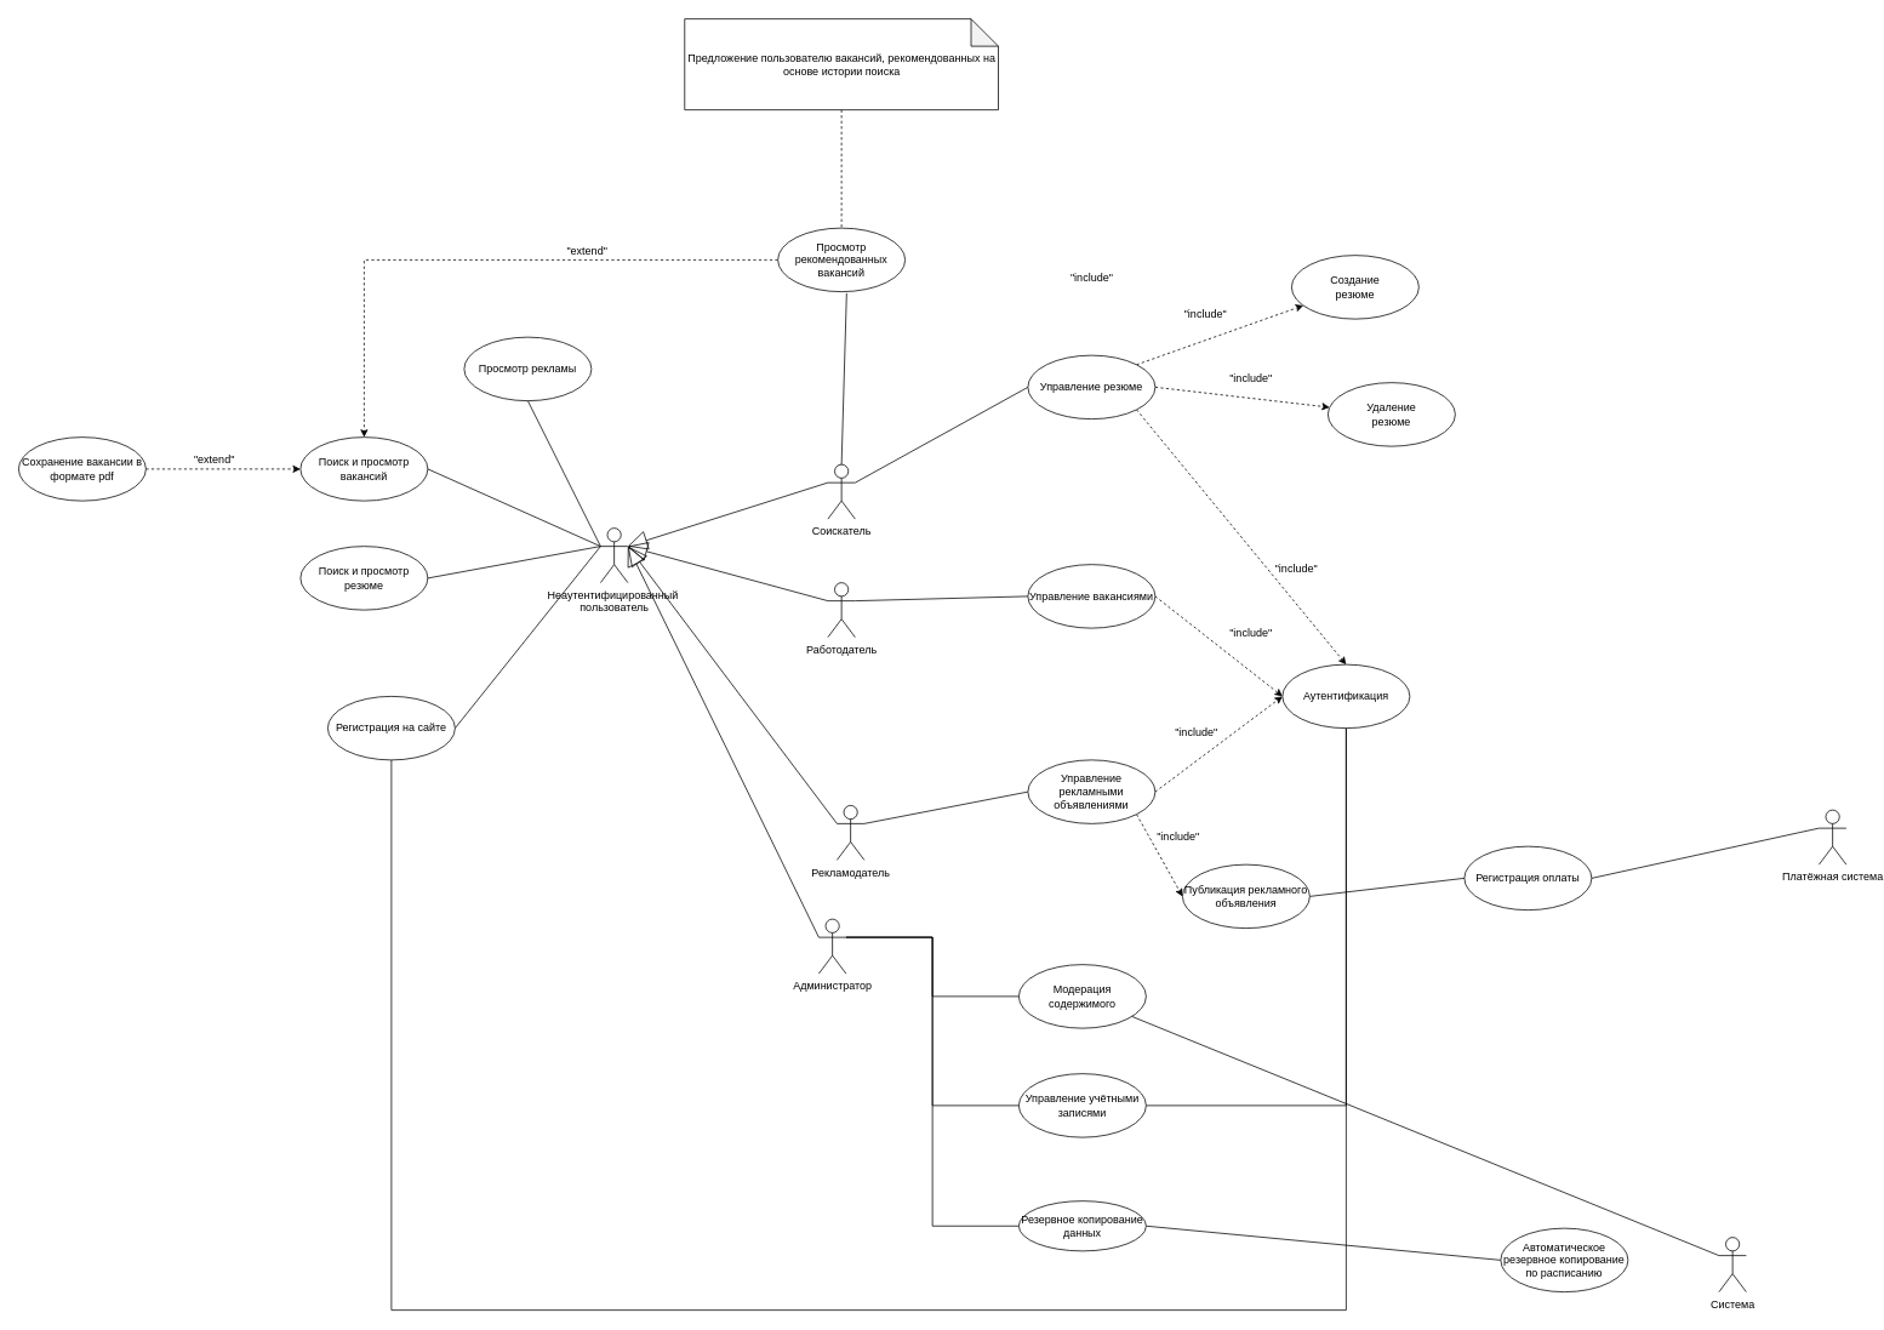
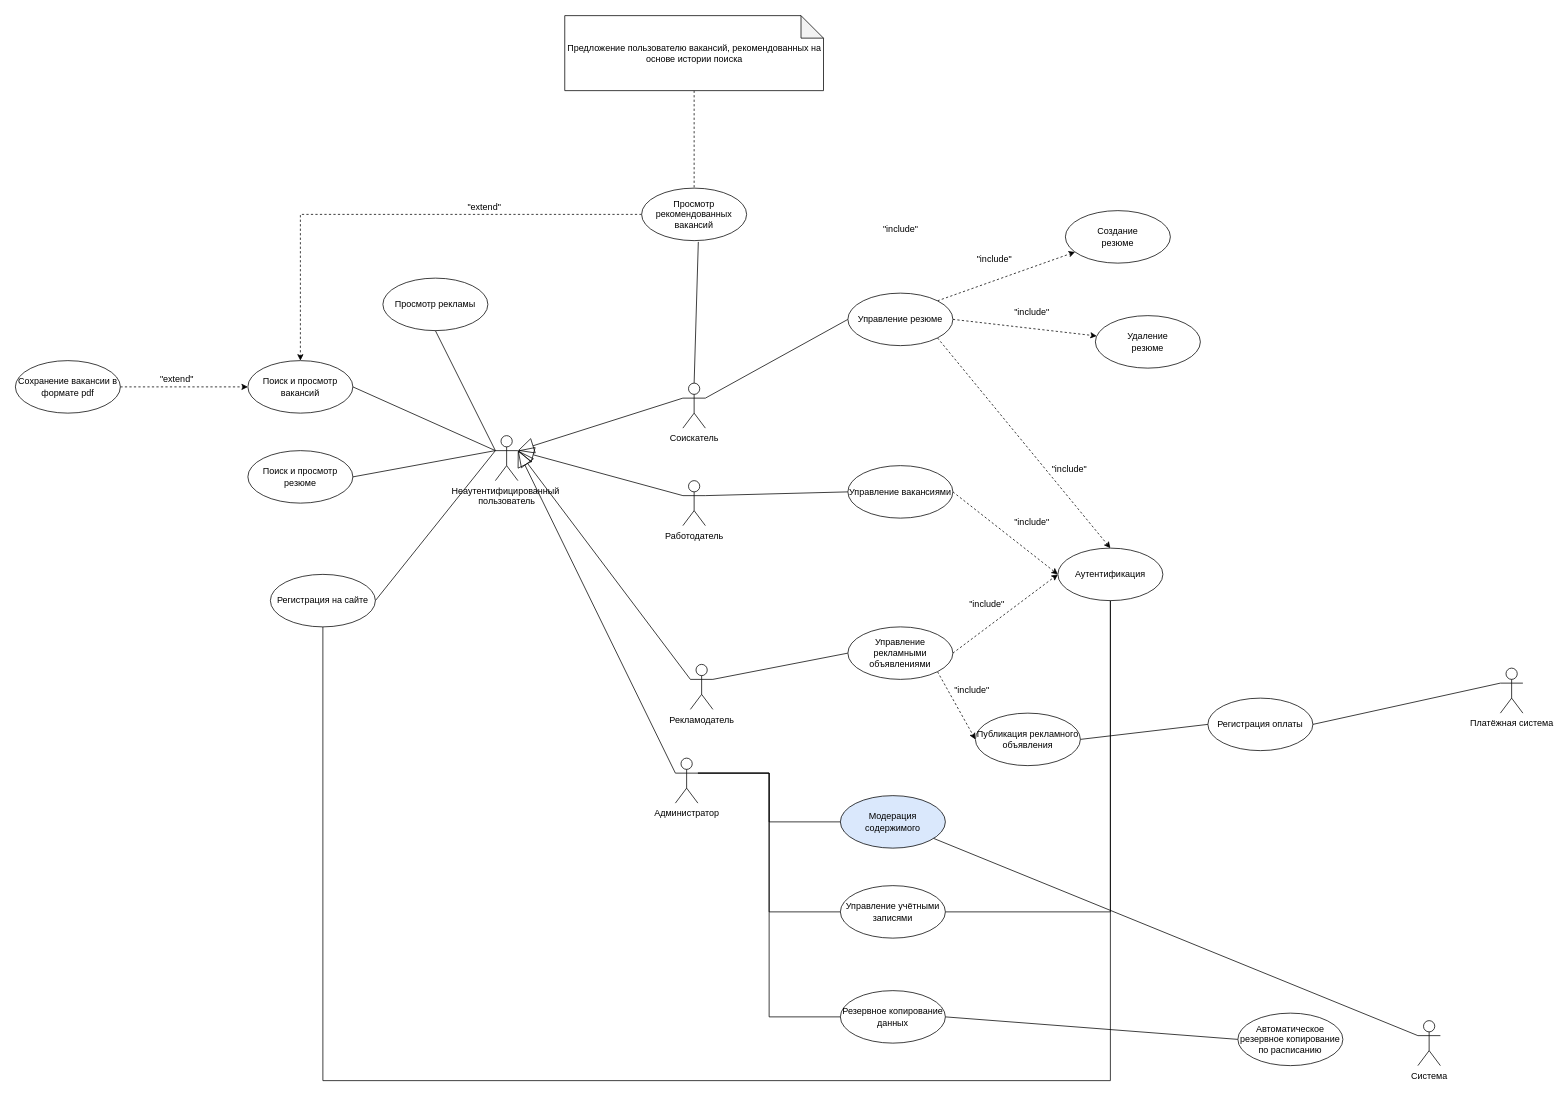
  <mxCell id="0" />
  <mxCell id="1" parent="0" />
  <mxCell id="2" style="rounded=0;orthogonalLoop=1;jettySize=auto;html=1;exitX=1;exitY=0.333;exitDx=0;exitDy=0;exitPerimeter=0;entryX=0;entryY=0.5;entryDx=0;entryDy=0;endArrow=none;endFill=0;" edge="1" parent="1" source="3" target="18"><mxGeometry relative="1" as="geometry" /></mxCell>
  <mxCell id="3" value="Соискатель" style="shape=umlActor;verticalLabelPosition=bottom;verticalAlign=top;html=1;" vertex="1" parent="1"><mxGeometry x="910" y="510" width="30" height="60" as="geometry" /></mxCell>
  <mxCell id="4" style="rounded=0;orthogonalLoop=1;jettySize=auto;html=1;exitX=1;exitY=0.333;exitDx=0;exitDy=0;exitPerimeter=0;entryX=0;entryY=0.5;entryDx=0;entryDy=0;endArrow=none;endFill=0;" edge="1" parent="1" source="6" target="20"><mxGeometry relative="1" as="geometry" /></mxCell>
  <mxCell id="5" style="rounded=0;orthogonalLoop=1;jettySize=auto;html=1;exitX=0;exitY=0.333;exitDx=0;exitDy=0;exitPerimeter=0;endArrow=block;endFill=0;endSize=19;" edge="1" parent="1" source="6"><mxGeometry relative="1" as="geometry"><mxPoint x="690" y="600" as="targetPoint" /></mxGeometry></mxCell>
  <mxCell id="6" value="Работодатель" style="shape=umlActor;verticalLabelPosition=bottom;verticalAlign=top;html=1;" vertex="1" parent="1"><mxGeometry x="910" y="640" width="30" height="60" as="geometry" /></mxCell>
  <mxCell id="7" style="rounded=0;orthogonalLoop=1;jettySize=auto;html=1;exitX=1;exitY=0.333;exitDx=0;exitDy=0;exitPerimeter=0;entryX=0;entryY=0.5;entryDx=0;entryDy=0;endArrow=none;endFill=0;" edge="1" parent="1" source="8" target="27"><mxGeometry relative="1" as="geometry" /></mxCell>
  <mxCell id="8" value="Рекламодатель" style="shape=umlActor;verticalLabelPosition=bottom;verticalAlign=top;html=1;" vertex="1" parent="1"><mxGeometry x="920" y="885" width="30" height="60" as="geometry" /></mxCell>
  <mxCell id="9" style="edgeStyle=orthogonalEdgeStyle;rounded=0;orthogonalLoop=1;jettySize=auto;html=1;exitX=1;exitY=0.333;exitDx=0;exitDy=0;exitPerimeter=0;entryX=0;entryY=0.5;entryDx=0;entryDy=0;endArrow=none;endFill=0;" edge="1" parent="1" source="13" target="29"><mxGeometry relative="1" as="geometry" /></mxCell>
  <mxCell id="10" style="edgeStyle=orthogonalEdgeStyle;rounded=0;orthogonalLoop=1;jettySize=auto;html=1;exitX=1;exitY=0.333;exitDx=0;exitDy=0;exitPerimeter=0;entryX=0;entryY=0.5;entryDx=0;entryDy=0;endArrow=none;endFill=0;" edge="1" parent="1" source="13" target="31"><mxGeometry relative="1" as="geometry" /></mxCell>
  <mxCell id="11" style="edgeStyle=orthogonalEdgeStyle;rounded=0;orthogonalLoop=1;jettySize=auto;html=1;exitX=1;exitY=0.333;exitDx=0;exitDy=0;exitPerimeter=0;entryX=0;entryY=0.5;entryDx=0;entryDy=0;endArrow=none;endFill=0;" edge="1" parent="1" source="13" target="33"><mxGeometry relative="1" as="geometry" /></mxCell>
  <mxCell id="12" style="rounded=0;orthogonalLoop=1;jettySize=auto;html=1;exitX=0;exitY=0.333;exitDx=0;exitDy=0;exitPerimeter=0;endArrow=block;endFill=0;endSize=19;" edge="1" parent="1" source="13"><mxGeometry relative="1" as="geometry"><mxPoint x="690" y="600" as="targetPoint" /></mxGeometry></mxCell>
  <mxCell id="13" value="Администратор" style="shape=umlActor;verticalLabelPosition=bottom;verticalAlign=top;html=1;" vertex="1" parent="1"><mxGeometry x="900" y="1010" width="30" height="60" as="geometry" /></mxCell>
  <mxCell id="14" value="Платёжная система" style="shape=umlActor;verticalLabelPosition=bottom;verticalAlign=top;html=1;" vertex="1" parent="1"><mxGeometry x="2000" y="890" width="30" height="60" as="geometry" /></mxCell>
  <mxCell id="15" style="rounded=0;orthogonalLoop=1;jettySize=auto;html=1;exitX=1;exitY=0;exitDx=0;exitDy=0;dashed=1;" edge="1" parent="1" source="18" target="56"><mxGeometry relative="1" as="geometry" /></mxCell>
  <mxCell id="16" style="rounded=0;orthogonalLoop=1;jettySize=auto;html=1;exitX=1;exitY=0.5;exitDx=0;exitDy=0;dashed=1;" edge="1" parent="1" source="18" target="57"><mxGeometry relative="1" as="geometry" /></mxCell>
  <mxCell id="17" style="rounded=0;orthogonalLoop=1;jettySize=auto;html=1;exitX=1;exitY=1;exitDx=0;exitDy=0;entryX=0.5;entryY=0;entryDx=0;entryDy=0;dashed=1;" edge="1" parent="1" source="18" target="41"><mxGeometry relative="1" as="geometry" /></mxCell>
  <mxCell id="18" value="Управление резюме" style="ellipse;whiteSpace=wrap;html=1;" vertex="1" parent="1"><mxGeometry x="1130" y="390" width="140" height="70" as="geometry" /></mxCell>
  <mxCell id="19" style="rounded=0;orthogonalLoop=1;jettySize=auto;html=1;exitX=1;exitY=0.5;exitDx=0;exitDy=0;entryX=0;entryY=0.5;entryDx=0;entryDy=0;dashed=1;" edge="1" parent="1" source="20" target="41"><mxGeometry relative="1" as="geometry" /></mxCell>
  <mxCell id="20" value="Управление вакансиями" style="ellipse;whiteSpace=wrap;html=1;" vertex="1" parent="1"><mxGeometry x="1130" y="620" width="140" height="70" as="geometry" /></mxCell>
  <mxCell id="21" style="edgeStyle=orthogonalEdgeStyle;rounded=0;orthogonalLoop=1;jettySize=auto;html=1;exitX=1;exitY=0.5;exitDx=0;exitDy=0;entryX=0;entryY=0.5;entryDx=0;entryDy=0;dashed=1;" edge="1" parent="1" source="44" target="23"><mxGeometry relative="1" as="geometry" /></mxCell>
  <mxCell id="22" style="edgeStyle=orthogonalEdgeStyle;rounded=0;orthogonalLoop=1;jettySize=auto;html=1;exitX=0;exitY=0.5;exitDx=0;exitDy=0;entryX=0.5;entryY=0;entryDx=0;entryDy=0;dashed=1;" edge="1" parent="1" source="46" target="23"><mxGeometry relative="1" as="geometry" /></mxCell>
  <mxCell id="23" value="Поиск и просмотр вакансий" style="ellipse;whiteSpace=wrap;html=1;" vertex="1" parent="1"><mxGeometry x="330" y="480" width="140" height="70" as="geometry" /></mxCell>
  <mxCell id="24" value="Поиск и просмотр резюме" style="ellipse;whiteSpace=wrap;html=1;" vertex="1" parent="1"><mxGeometry x="330" y="600" width="140" height="70" as="geometry" /></mxCell>
  <mxCell id="25" style="rounded=0;orthogonalLoop=1;jettySize=auto;html=1;exitX=1;exitY=0.5;exitDx=0;exitDy=0;entryX=0;entryY=0.5;entryDx=0;entryDy=0;dashed=1;" edge="1" parent="1" source="27" target="41"><mxGeometry relative="1" as="geometry" /></mxCell>
  <mxCell id="26" style="rounded=0;orthogonalLoop=1;jettySize=auto;html=1;exitX=1;exitY=1;exitDx=0;exitDy=0;entryX=0;entryY=0.5;entryDx=0;entryDy=0;dashed=1;" edge="1" parent="1" source="27" target="54"><mxGeometry relative="1" as="geometry" /></mxCell>
  <mxCell id="27" value="Управление рекламными объявлениями" style="ellipse;whiteSpace=wrap;html=1;" vertex="1" parent="1"><mxGeometry x="1130" y="835" width="140" height="70" as="geometry" /></mxCell>
  <mxCell id="28" value="Просмотр рекламы" style="ellipse;whiteSpace=wrap;html=1;" vertex="1" parent="1"><mxGeometry x="510" y="370" width="140" height="70" as="geometry" /></mxCell>
- <mxCell id="29" value="Модерация содержимого" style="ellipse;whiteSpace=wrap;html=1;" vertex="1" parent="1"><mxGeometry x="1120" y="1060" width="140" height="70" as="geometry" /></mxCell>
+ <mxCell id="29" value="Модерация содержимого" style="ellipse;whiteSpace=wrap;html=1;fillColor=#dae8fc;" vertex="1" parent="1"><mxGeometry x="1120" y="1060" width="140" height="70" as="geometry" /></mxCell>
  <mxCell id="30" style="edgeStyle=orthogonalEdgeStyle;rounded=0;orthogonalLoop=1;jettySize=auto;html=1;exitX=1;exitY=0.5;exitDx=0;exitDy=0;entryX=0.5;entryY=1;entryDx=0;entryDy=0;endArrow=none;endFill=0;" edge="1" parent="1" source="31" target="41"><mxGeometry relative="1" as="geometry" /></mxCell>
  <mxCell id="31" value="Управление учётными записями" style="ellipse;whiteSpace=wrap;html=1;" vertex="1" parent="1"><mxGeometry x="1120" y="1180" width="140" height="70" as="geometry" /></mxCell>
  <mxCell id="32" style="rounded=0;orthogonalLoop=1;jettySize=auto;html=1;exitX=1;exitY=0.5;exitDx=0;exitDy=0;entryX=0;entryY=0.5;entryDx=0;entryDy=0;endArrow=none;endFill=0;" edge="1" parent="1" source="33" target="64"><mxGeometry relative="1" as="geometry" /></mxCell>
- <mxCell id="33" value="Резервное копирование данных" style="ellipse;whiteSpace=wrap;html=1;" vertex="1" parent="1"><mxGeometry x="1120" y="1320" width="140" height="55" as="geometry" /></mxCell>
+ <mxCell id="33" value="Резервное копирование данных" style="ellipse;whiteSpace=wrap;html=1;" vertex="1" parent="1"><mxGeometry x="1120" y="1320" width="140" height="70" as="geometry" /></mxCell>
  <mxCell id="34" style="rounded=0;orthogonalLoop=1;jettySize=auto;html=1;exitX=0;exitY=0.333;exitDx=0;exitDy=0;exitPerimeter=0;entryX=0.5;entryY=1;entryDx=0;entryDy=0;endArrow=none;endFill=0;" edge="1" parent="1" source="38" target="28"><mxGeometry relative="1" as="geometry" /></mxCell>
  <mxCell id="35" style="rounded=0;orthogonalLoop=1;jettySize=auto;html=1;exitX=0;exitY=0.333;exitDx=0;exitDy=0;exitPerimeter=0;entryX=1;entryY=0.5;entryDx=0;entryDy=0;endArrow=none;endFill=0;" edge="1" parent="1" source="38" target="23"><mxGeometry relative="1" as="geometry" /></mxCell>
  <mxCell id="36" style="rounded=0;orthogonalLoop=1;jettySize=auto;html=1;exitX=0;exitY=0.333;exitDx=0;exitDy=0;exitPerimeter=0;entryX=1;entryY=0.5;entryDx=0;entryDy=0;endArrow=none;endFill=0;" edge="1" parent="1" source="38" target="24"><mxGeometry relative="1" as="geometry" /></mxCell>
  <mxCell id="37" style="rounded=0;orthogonalLoop=1;jettySize=auto;html=1;exitX=0;exitY=0.333;exitDx=0;exitDy=0;exitPerimeter=0;entryX=1;entryY=0.5;entryDx=0;entryDy=0;endArrow=none;endFill=0;" edge="1" parent="1" source="38" target="50"><mxGeometry relative="1" as="geometry" /></mxCell>
  <mxCell id="38" value="Неаутентифицированный&amp;nbsp;&lt;br&gt;пользователь" style="shape=umlActor;verticalLabelPosition=bottom;verticalAlign=top;html=1;" vertex="1" parent="1"><mxGeometry x="660" y="580" width="30" height="60" as="geometry" /></mxCell>
  <mxCell id="39" style="rounded=0;orthogonalLoop=1;jettySize=auto;html=1;exitX=0;exitY=0.333;exitDx=0;exitDy=0;exitPerimeter=0;entryX=1;entryY=0.333;entryDx=0;entryDy=0;entryPerimeter=0;endArrow=block;endFill=0;endSize=19;" edge="1" parent="1" source="3" target="38"><mxGeometry relative="1" as="geometry" /></mxCell>
  <mxCell id="40" style="rounded=0;orthogonalLoop=1;jettySize=auto;html=1;exitX=0;exitY=0.333;exitDx=0;exitDy=0;exitPerimeter=0;entryX=1;entryY=0.333;entryDx=0;entryDy=0;entryPerimeter=0;endArrow=block;endFill=0;endSize=19;" edge="1" parent="1" source="8" target="38"><mxGeometry relative="1" as="geometry" /></mxCell>
  <mxCell id="41" value="Аутентификация" style="ellipse;whiteSpace=wrap;html=1;" vertex="1" parent="1"><mxGeometry x="1410" y="730" width="140" height="70" as="geometry" /></mxCell>
  <mxCell id="42" value="&quot;include&quot;" style="text;html=1;align=center;verticalAlign=middle;resizable=0;points=[];autosize=1;strokeColor=none;fillColor=none;" vertex="1" parent="1"><mxGeometry x="1340" y="680" width="70" height="30" as="geometry" /></mxCell>
  <mxCell id="43" value="&quot;include&quot;" style="text;html=1;align=center;verticalAlign=middle;resizable=0;points=[];autosize=1;strokeColor=none;fillColor=none;" vertex="1" parent="1"><mxGeometry x="1280" y="790" width="70" height="30" as="geometry" /></mxCell>
  <mxCell id="44" value="Сохранение вакансии в формате pdf" style="ellipse;whiteSpace=wrap;html=1;" vertex="1" parent="1"><mxGeometry x="20" y="480" width="140" height="70" as="geometry" /></mxCell>
  <mxCell id="45" value="&quot;extend&quot;" style="text;html=1;align=center;verticalAlign=middle;resizable=0;points=[];autosize=1;strokeColor=none;fillColor=none;" vertex="1" parent="1"><mxGeometry x="200" y="490" width="70" height="30" as="geometry" /></mxCell>
  <mxCell id="46" value="Просмотр рекомендованных вакансий" style="ellipse;whiteSpace=wrap;html=1;" vertex="1" parent="1"><mxGeometry x="855" y="250" width="140" height="70" as="geometry" /></mxCell>
  <mxCell id="47" style="rounded=0;orthogonalLoop=1;jettySize=auto;html=1;exitX=0.5;exitY=0;exitDx=0;exitDy=0;exitPerimeter=0;entryX=0.54;entryY=1.024;entryDx=0;entryDy=0;entryPerimeter=0;endArrow=none;endFill=0;" edge="1" parent="1" source="3" target="46"><mxGeometry relative="1" as="geometry" /></mxCell>
  <mxCell id="48" value="&quot;extend&quot;" style="text;html=1;align=center;verticalAlign=middle;resizable=0;points=[];autosize=1;strokeColor=none;fillColor=none;" vertex="1" parent="1"><mxGeometry x="610" y="260" width="70" height="30" as="geometry" /></mxCell>
  <mxCell id="49" style="edgeStyle=orthogonalEdgeStyle;rounded=0;orthogonalLoop=1;jettySize=auto;html=1;exitX=0.5;exitY=1;exitDx=0;exitDy=0;entryX=0.5;entryY=1;entryDx=0;entryDy=0;endArrow=none;endFill=0;" edge="1" parent="1" source="50" target="41"><mxGeometry relative="1" as="geometry"><mxPoint x="1490" y="810" as="targetPoint" /><Array as="points"><mxPoint x="430" y="1440" /><mxPoint x="1480" y="1440" /></Array></mxGeometry></mxCell>
  <mxCell id="50" value="Регистрация на сайте" style="ellipse;whiteSpace=wrap;html=1;" vertex="1" parent="1"><mxGeometry x="360" y="765" width="140" height="70" as="geometry" /></mxCell>
  <mxCell id="51" value="Регистрация оплаты" style="ellipse;whiteSpace=wrap;html=1;" vertex="1" parent="1"><mxGeometry x="1610" y="930" width="140" height="70" as="geometry" /></mxCell>
  <mxCell id="52" style="rounded=0;orthogonalLoop=1;jettySize=auto;html=1;exitX=1;exitY=0.5;exitDx=0;exitDy=0;entryX=0;entryY=0.333;entryDx=0;entryDy=0;entryPerimeter=0;endArrow=none;endFill=0;" edge="1" parent="1" source="51" target="14"><mxGeometry relative="1" as="geometry" /></mxCell>
  <mxCell id="53" style="rounded=0;orthogonalLoop=1;jettySize=auto;html=1;exitX=1;exitY=0.5;exitDx=0;exitDy=0;entryX=0;entryY=0.5;entryDx=0;entryDy=0;endArrow=none;endFill=0;" edge="1" parent="1" source="54" target="51"><mxGeometry relative="1" as="geometry" /></mxCell>
  <mxCell id="54" value="Публикация рекламного объявления" style="ellipse;whiteSpace=wrap;html=1;" vertex="1" parent="1"><mxGeometry x="1300" y="950" width="140" height="70" as="geometry" /></mxCell>
  <mxCell id="55" value="&quot;include&quot;" style="text;html=1;align=center;verticalAlign=middle;resizable=0;points=[];autosize=1;strokeColor=none;fillColor=none;" vertex="1" parent="1"><mxGeometry x="1260" y="905" width="70" height="30" as="geometry" /></mxCell>
  <mxCell id="56" value="Создание&lt;br&gt;резюме" style="ellipse;whiteSpace=wrap;html=1;" vertex="1" parent="1"><mxGeometry x="1420" y="280" width="140" height="70" as="geometry" /></mxCell>
  <mxCell id="57" value="Удаление&lt;br&gt;резюме" style="ellipse;whiteSpace=wrap;html=1;" vertex="1" parent="1"><mxGeometry x="1460" y="420" width="140" height="70" as="geometry" /></mxCell>
  <mxCell id="58" value="&quot;include&quot;" style="text;html=1;align=center;verticalAlign=middle;resizable=0;points=[];autosize=1;strokeColor=none;fillColor=none;" vertex="1" parent="1"><mxGeometry x="1165" y="290" width="70" height="30" as="geometry" /></mxCell>
  <mxCell id="59" value="&quot;include&quot;" style="text;html=1;align=center;verticalAlign=middle;resizable=0;points=[];autosize=1;strokeColor=none;fillColor=none;" vertex="1" parent="1"><mxGeometry x="1290" y="330" width="70" height="30" as="geometry" /></mxCell>
  <mxCell id="60" value="&quot;include&quot;" style="text;html=1;align=center;verticalAlign=middle;resizable=0;points=[];autosize=1;strokeColor=none;fillColor=none;" vertex="1" parent="1"><mxGeometry x="1340" y="400" width="70" height="30" as="geometry" /></mxCell>
  <mxCell id="61" value="&quot;include&quot;" style="text;html=1;align=center;verticalAlign=middle;resizable=0;points=[];autosize=1;strokeColor=none;fillColor=none;" vertex="1" parent="1"><mxGeometry x="1390" y="610" width="70" height="30" as="geometry" /></mxCell>
  <mxCell id="62" style="rounded=0;orthogonalLoop=1;jettySize=auto;html=1;exitX=0;exitY=0.333;exitDx=0;exitDy=0;exitPerimeter=0;endArrow=none;endFill=0;" edge="1" parent="1" source="63" target="29"><mxGeometry relative="1" as="geometry" /></mxCell>
  <mxCell id="63" value="Система" style="shape=umlActor;verticalLabelPosition=bottom;verticalAlign=top;html=1;" vertex="1" parent="1"><mxGeometry x="1890" y="1360" width="30" height="60" as="geometry" /></mxCell>
  <mxCell id="64" value="Автоматическое резервное копирование по расписанию" style="ellipse;whiteSpace=wrap;html=1;" vertex="1" parent="1"><mxGeometry x="1650" y="1350" width="140" height="70" as="geometry" /></mxCell>
  <mxCell id="65" style="edgeStyle=orthogonalEdgeStyle;rounded=0;orthogonalLoop=1;jettySize=auto;html=1;exitX=0.5;exitY=1;exitDx=0;exitDy=0;exitPerimeter=0;entryX=0.5;entryY=0;entryDx=0;entryDy=0;endArrow=none;endFill=0;dashed=1;" edge="1" parent="1" source="66" target="46"><mxGeometry relative="1" as="geometry" /></mxCell>
  <mxCell id="66" value="Предложение пользователю вакансий, рекомендованных на основе истории поиска" style="shape=note;whiteSpace=wrap;html=1;backgroundOutline=1;darkOpacity=0.05;" vertex="1" parent="1"><mxGeometry x="752.5" y="20" width="345" height="100" as="geometry" /></mxCell>
